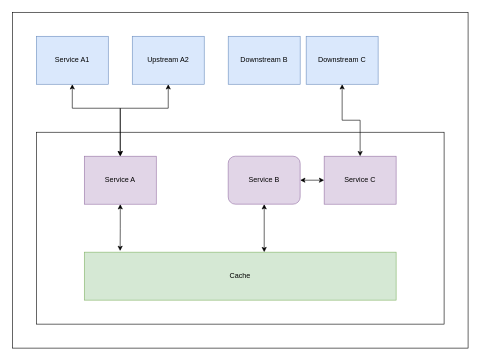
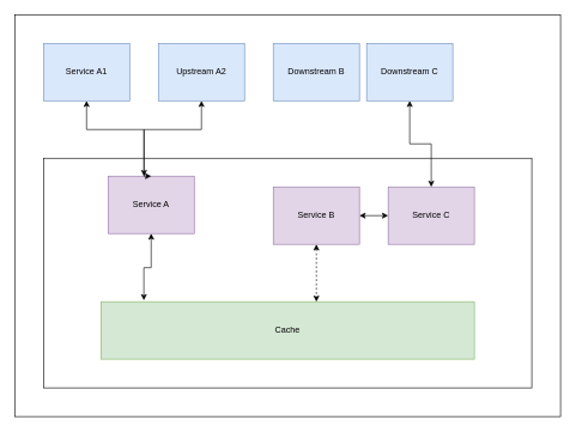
  <mxCell id="0" />
  <mxCell id="1" parent="0" />
  <mxCell id="2" value="" style="rounded=0;whiteSpace=wrap;html=1;fillColor=none;" vertex="1" parent="1"><mxGeometry width="760" height="560" as="geometry" x="20" y="20" /></mxCell>
  <mxCell id="3" value="&lt;div style=&quot;&quot;&gt;&lt;br&gt;&lt;/div&gt;" style="rounded=0;whiteSpace=wrap;html=1;fillColor=none;align=left;verticalAlign=top;" vertex="1" parent="1"><mxGeometry x="60" y="220" width="680" height="320" as="geometry" /></mxCell>
  <mxCell id="4" value="" style="edgeStyle=orthogonalEdgeStyle;rounded=0;orthogonalLoop=1;jettySize=auto;html=1;entryX=0.115;entryY=-0.025;entryDx=0;entryDy=0;entryPerimeter=0;endArrow=classic;endFill=1;startArrow=classic;startFill=1;" edge="1" parent="1" source="5" target="10"><mxGeometry relative="1" as="geometry" /></mxCell>
- <mxCell id="5" value="Service A&lt;br&gt;" style="rounded=0;whiteSpace=wrap;html=1;fillColor=#e1d5e7;strokeColor=#9673a6;" vertex="1" parent="1"><mxGeometry x="140" y="260" width="120" height="80" as="geometry" /></mxCell>
+ <mxCell id="5" value="Service A&lt;br&gt;" style="rounded=0;whiteSpace=wrap;html=1;fillColor=#e1d5e7;strokeColor=#9673a6;" vertex="1" parent="1"><mxGeometry x="150" y="245" width="120" height="80" as="geometry" /></mxCell>
  <mxCell id="6" style="edgeStyle=orthogonalEdgeStyle;rounded=0;orthogonalLoop=1;jettySize=auto;html=1;startArrow=classic;startFill=1;endArrow=classic;endFill=1;" edge="1" parent="1" source="7" target="9"><mxGeometry relative="1" as="geometry" /></mxCell>
  <mxCell id="7" value="Service C&lt;br&gt;" style="rounded=0;whiteSpace=wrap;html=1;fillColor=#e1d5e7;strokeColor=#9673a6;" vertex="1" parent="1"><mxGeometry x="540" y="260" width="120" height="80" as="geometry" /></mxCell>
- <mxCell id="8" style="edgeStyle=orthogonalEdgeStyle;rounded=0;orthogonalLoop=1;jettySize=auto;html=1;entryX=0.577;entryY=0;entryDx=0;entryDy=0;entryPerimeter=0;startArrow=classic;startFill=1;endArrow=classic;endFill=1;" edge="1" parent="1" source="9" target="10"><mxGeometry relative="1" as="geometry" /></mxCell>
- <mxCell id="9" value="Service B&lt;br&gt;" style="whiteSpace=wrap;html=1;fillColor=#e1d5e7;strokeColor=#9673a6;rounded=1;" vertex="1" parent="1"><mxGeometry x="380" y="260" width="120" height="80" as="geometry" /></mxCell>
+ <mxCell id="8" style="edgeStyle=orthogonalEdgeStyle;rounded=0;orthogonalLoop=1;jettySize=auto;html=1;entryX=0.577;entryY=0;entryDx=0;entryDy=0;entryPerimeter=0;startArrow=classic;startFill=1;endArrow=classic;endFill=1;dashed=1;" edge="1" parent="1" source="9" target="10"><mxGeometry relative="1" as="geometry" /></mxCell>
+ <mxCell id="9" value="Service B&lt;br&gt;" style="rounded=0;whiteSpace=wrap;html=1;fillColor=#e1d5e7;strokeColor=#9673a6;" vertex="1" parent="1"><mxGeometry x="380" y="260" width="120" height="80" as="geometry" /></mxCell>
  <mxCell id="10" value="Cache&lt;br&gt;" style="rounded=0;whiteSpace=wrap;html=1;fillColor=#d5e8d4;strokeColor=#82b366;align=center;verticalAlign=middle;" vertex="1" parent="1"><mxGeometry x="140" y="420" width="520" height="80" as="geometry" /></mxCell>
  <mxCell id="11" style="edgeStyle=orthogonalEdgeStyle;rounded=0;orthogonalLoop=1;jettySize=auto;html=1;entryX=0.5;entryY=0;entryDx=0;entryDy=0;endArrow=classic;endFill=1;startArrow=classic;startFill=1;" edge="1" parent="1" source="12" target="7"><mxGeometry relative="1" as="geometry" /></mxCell>
  <mxCell id="12" value="Downstream C&lt;br&gt;" style="rounded=0;whiteSpace=wrap;html=1;fillColor=#dae8fc;strokeColor=#6c8ebf;" vertex="1" parent="1"><mxGeometry x="510" y="60" width="120" height="80" as="geometry" /></mxCell>
  <mxCell id="13" value="Downstream B" style="rounded=0;whiteSpace=wrap;html=1;fillColor=#dae8fc;strokeColor=#6c8ebf;" vertex="1" parent="1"><mxGeometry x="380" y="60" width="120" height="80" as="geometry" /></mxCell>
  <mxCell id="14" style="edgeStyle=orthogonalEdgeStyle;rounded=0;orthogonalLoop=1;jettySize=auto;html=1;entryX=0.5;entryY=0;entryDx=0;entryDy=0;endArrow=classic;endFill=1;startArrow=classic;startFill=1;" edge="1" parent="1" source="15" target="5"><mxGeometry relative="1" as="geometry"><Array as="points"><mxPoint x="280" y="180" /><mxPoint x="200" y="180" /></Array></mxGeometry></mxCell>
  <mxCell id="15" value="Upstream A2" style="rounded=0;whiteSpace=wrap;html=1;fillColor=#dae8fc;strokeColor=#6c8ebf;" vertex="1" parent="1"><mxGeometry x="220" y="60" width="120" height="80" as="geometry" /></mxCell>
  <mxCell id="16" style="edgeStyle=orthogonalEdgeStyle;rounded=0;orthogonalLoop=1;jettySize=auto;html=1;exitX=0.5;exitY=1;exitDx=0;exitDy=0;endArrow=classic;endFill=1;startArrow=classic;startFill=1;" edge="1" parent="1" source="17" target="5"><mxGeometry relative="1" as="geometry"><Array as="points"><mxPoint x="120" y="180" /><mxPoint x="200" y="180" /></Array></mxGeometry></mxCell>
  <mxCell id="17" value="Service A1" style="rounded=0;whiteSpace=wrap;html=1;fillColor=#dae8fc;strokeColor=#6c8ebf;" vertex="1" parent="1"><mxGeometry x="60" y="60" width="120" height="80" as="geometry" /></mxCell>
